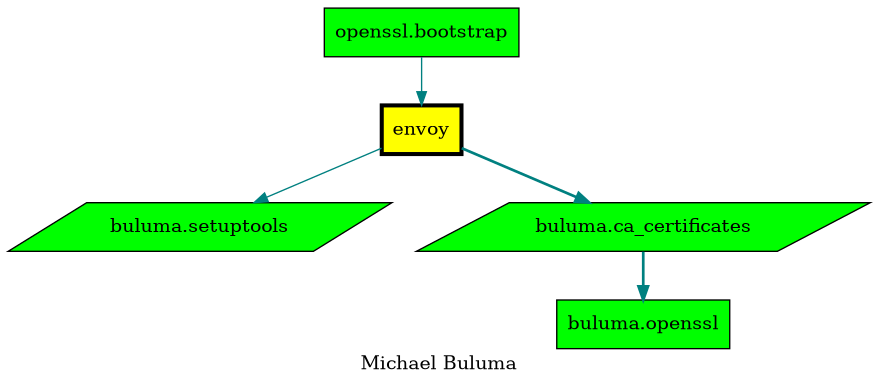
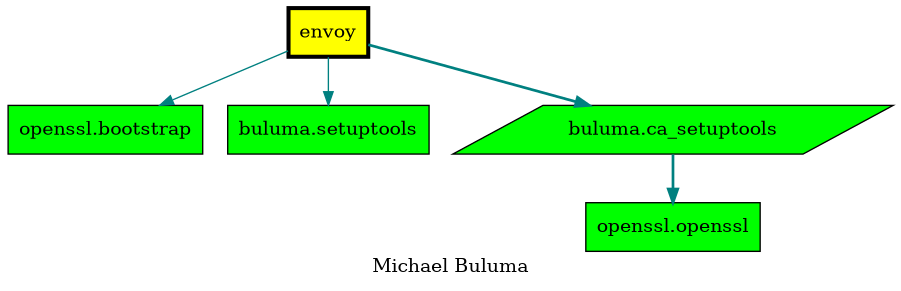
  digraph {
    fontname="DejaVu Serif"
    label="Michael Buluma"
    node [fillcolor=green fontname="DejaVu Serif" shape=box style=filled]
    edge [color=teal fontname="DejaVu Serif" style=solid]
    envoy [fillcolor=yellow penwidth=3]
    n2 [label="openssl.bootstrap"]
-   "buluma.setuptools" [shape=parallelogram]
-   "buluma.ca_certificates" [shape=parallelogram]
-   "buluma.openssl"
-   n2 -> envoy
+   "buluma.setuptools"
+   "buluma.ca_certificates" [shape=parallelogram label="buluma.ca_setuptools"]
+   "buluma.openssl" [label="openssl.openssl"]
+   envoy -> n2
    envoy -> "buluma.setuptools"
    envoy -> "buluma.ca_certificates" [style=bold]
    "buluma.ca_certificates" -> "buluma.openssl" [style=bold]
  }
